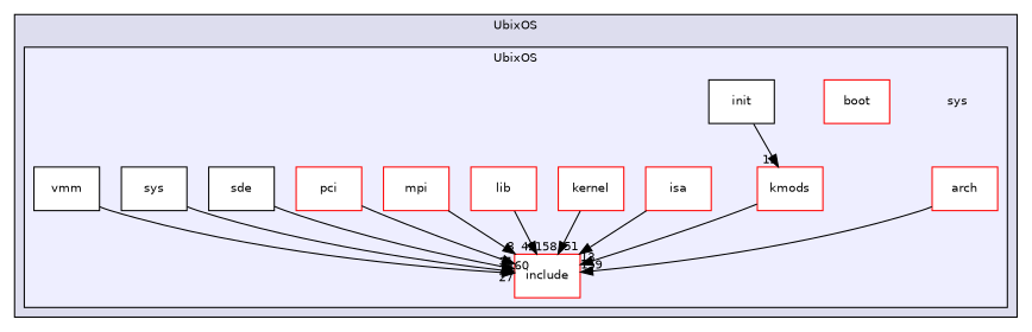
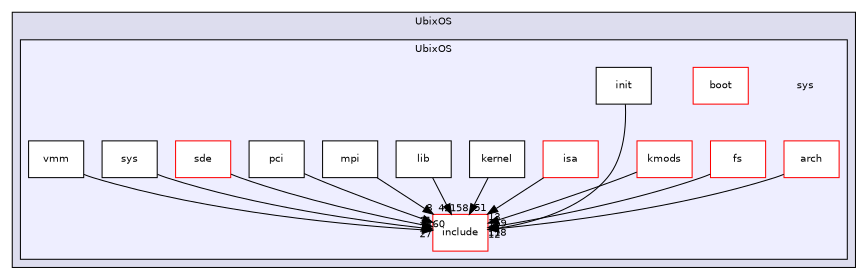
  digraph {
    compound=true
    node [fontname=Helvetica fontsize=10 shape=box color=black fillcolor=white style=filled]
    edge [labeldistance=1.5 labelfontname=Helvetica labelfontsize=10]
    n1 [label=sys shape=plaintext color="" fillcolor="" style=""]
    n2 [color=red label=arch]
    n3 [color=red label=boot]
+   n4 [color=red label=fs]
    n5 [color=red label=include]
    n6 [label=init]
    n7 [color=red label=isa]
-   n8 [color=red label=kernel]
+   n8 [label=kernel]
    n9 [color=red label=kmods]
-   n10 [color=red label=lib]
-   n11 [color=red label=mpi]
-   n12 [color=red label=pci]
-   n13 [label=sde]
+   n10 [label=lib]
+   n11 [label=mpi]
+   n12 [label=pci]
+   n13 [color=red label=sde]
    n14 [label=sys]
    n15 [label=vmm]
    subgraph cluster_1 {
      bgcolor="#ddddee"
      fontname=Helvetica
      fontsize=10
      label=UbixOS
      pencolor=black
      subgraph cluster_2 {
        bgcolor="#eeeeff"
        fontname=Helvetica
        fontsize=10
        label=UbixOS
        pencolor=black
        n1
        n2
        n3
+       n4
        n5
        n6
        n7
        n8
        n9
        n10
        n11
        n12
        n13
        n14
        n15
      }
    }
    n2 -> n5 [headlabel=159]
-   n6 -> n9 [headlabel=12]
+   n4 -> n5 [headlabel=118]
+   n6 -> n5 [headlabel=12]
    n7 -> n5 [headlabel=51]
    n8 -> n5 [headlabel=158]
    n9 -> n5 [headlabel=13]
    n10 -> n5 [headlabel=42]
    n11 -> n5 [headlabel=8]
    n12 -> n5 [headlabel=23]
    n13 -> n5 [headlabel=31]
    n14 -> n5 [headlabel=27]
    n15 -> n5 [headlabel=60]
  }
